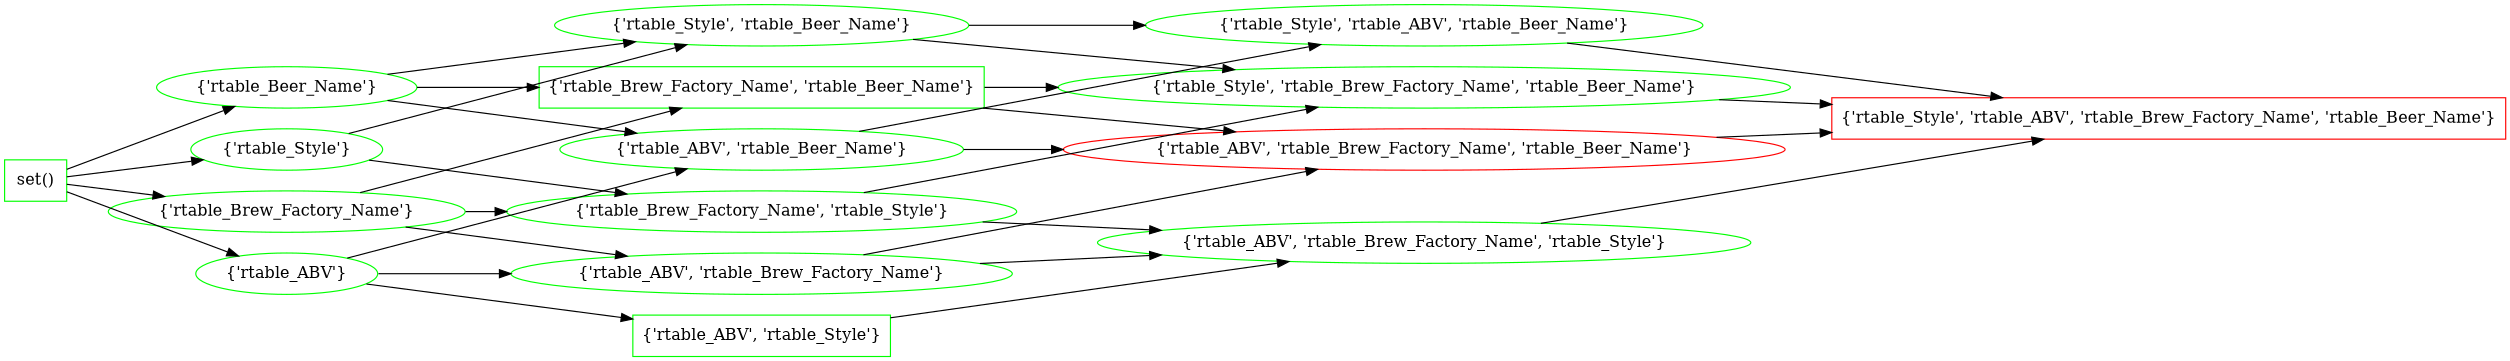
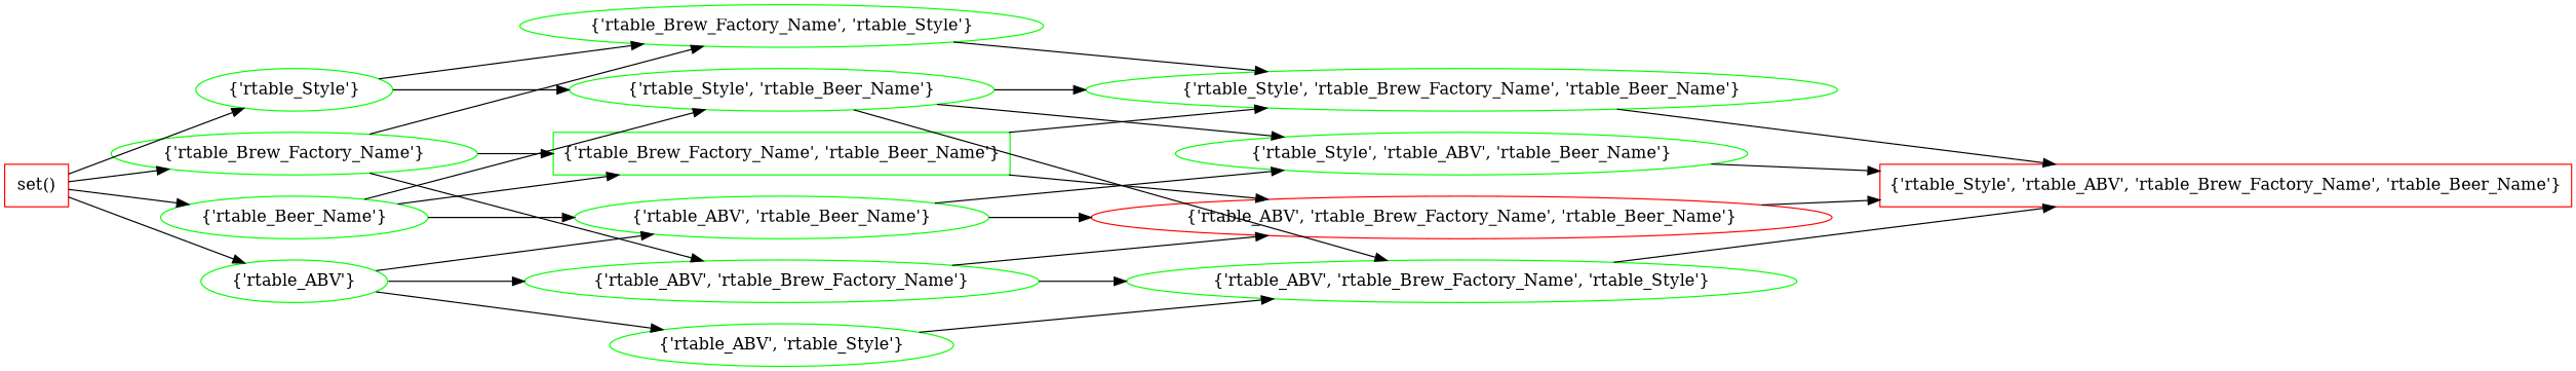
  digraph {
    rankdir=LR
    splines=line
    node [color=green]
    "{'rtable_Style', 'rtable_ABV', 'rtable_Brew_Factory_Name', 'rtable_Beer_Name'}" [color=red shape=box]
-   "set()" [shape=box]
+   "set()" [color=red shape=box]
    "{'rtable_Beer_Name'}"
    "{'rtable_Brew_Factory_Name'}"
    "{'rtable_Style'}"
    "{'rtable_ABV'}"
    "{'rtable_Brew_Factory_Name', 'rtable_Beer_Name'}" [shape=box]
    "{'rtable_Style', 'rtable_Beer_Name'}"
    "{'rtable_ABV', 'rtable_Beer_Name'}"
    "{'rtable_Brew_Factory_Name', 'rtable_Style'}"
    "{'rtable_ABV', 'rtable_Brew_Factory_Name'}"
-   "{'rtable_ABV', 'rtable_Style'}" [shape=box]
+   "{'rtable_ABV', 'rtable_Style'}"
    "{'rtable_Style', 'rtable_Brew_Factory_Name', 'rtable_Beer_Name'}"
    "{'rtable_ABV', 'rtable_Brew_Factory_Name', 'rtable_Beer_Name'}" [color=red]
    "{'rtable_Style', 'rtable_ABV', 'rtable_Beer_Name'}"
    "{'rtable_ABV', 'rtable_Brew_Factory_Name', 'rtable_Style'}"
    "set()" -> "{'rtable_Beer_Name'}"
    "set()" -> "{'rtable_Brew_Factory_Name'}"
    "set()" -> "{'rtable_Style'}"
    "set()" -> "{'rtable_ABV'}"
    "{'rtable_Beer_Name'}" -> "{'rtable_Brew_Factory_Name', 'rtable_Beer_Name'}"
    "{'rtable_Beer_Name'}" -> "{'rtable_Style', 'rtable_Beer_Name'}"
    "{'rtable_Beer_Name'}" -> "{'rtable_ABV', 'rtable_Beer_Name'}"
    "{'rtable_Brew_Factory_Name'}" -> "{'rtable_Brew_Factory_Name', 'rtable_Beer_Name'}"
    "{'rtable_Brew_Factory_Name'}" -> "{'rtable_Brew_Factory_Name', 'rtable_Style'}"
    "{'rtable_Brew_Factory_Name'}" -> "{'rtable_ABV', 'rtable_Brew_Factory_Name'}"
    "{'rtable_Style'}" -> "{'rtable_Style', 'rtable_Beer_Name'}"
    "{'rtable_Style'}" -> "{'rtable_Brew_Factory_Name', 'rtable_Style'}"
    "{'rtable_ABV'}" -> "{'rtable_ABV', 'rtable_Beer_Name'}"
    "{'rtable_ABV'}" -> "{'rtable_ABV', 'rtable_Brew_Factory_Name'}"
    "{'rtable_ABV'}" -> "{'rtable_ABV', 'rtable_Style'}"
    "{'rtable_Brew_Factory_Name', 'rtable_Beer_Name'}" -> "{'rtable_Style', 'rtable_Brew_Factory_Name', 'rtable_Beer_Name'}"
    "{'rtable_Brew_Factory_Name', 'rtable_Beer_Name'}" -> "{'rtable_ABV', 'rtable_Brew_Factory_Name', 'rtable_Beer_Name'}"
    "{'rtable_Style', 'rtable_Beer_Name'}" -> "{'rtable_Style', 'rtable_Brew_Factory_Name', 'rtable_Beer_Name'}"
    "{'rtable_Style', 'rtable_Beer_Name'}" -> "{'rtable_Style', 'rtable_ABV', 'rtable_Beer_Name'}"
    "{'rtable_ABV', 'rtable_Beer_Name'}" -> "{'rtable_ABV', 'rtable_Brew_Factory_Name', 'rtable_Beer_Name'}"
    "{'rtable_ABV', 'rtable_Beer_Name'}" -> "{'rtable_Style', 'rtable_ABV', 'rtable_Beer_Name'}"
    "{'rtable_Brew_Factory_Name', 'rtable_Style'}" -> "{'rtable_Style', 'rtable_Brew_Factory_Name', 'rtable_Beer_Name'}"
-   "{'rtable_Brew_Factory_Name', 'rtable_Style'}" -> "{'rtable_ABV', 'rtable_Brew_Factory_Name', 'rtable_Style'}"
+   "{'rtable_Style', 'rtable_Beer_Name'}" -> "{'rtable_ABV', 'rtable_Brew_Factory_Name', 'rtable_Style'}"
    "{'rtable_ABV', 'rtable_Brew_Factory_Name'}" -> "{'rtable_ABV', 'rtable_Brew_Factory_Name', 'rtable_Beer_Name'}"
    "{'rtable_ABV', 'rtable_Brew_Factory_Name'}" -> "{'rtable_ABV', 'rtable_Brew_Factory_Name', 'rtable_Style'}"
    "{'rtable_ABV', 'rtable_Style'}" -> "{'rtable_ABV', 'rtable_Brew_Factory_Name', 'rtable_Style'}"
    "{'rtable_Style', 'rtable_Brew_Factory_Name', 'rtable_Beer_Name'}" -> "{'rtable_Style', 'rtable_ABV', 'rtable_Brew_Factory_Name', 'rtable_Beer_Name'}"
    "{'rtable_ABV', 'rtable_Brew_Factory_Name', 'rtable_Beer_Name'}" -> "{'rtable_Style', 'rtable_ABV', 'rtable_Brew_Factory_Name', 'rtable_Beer_Name'}"
    "{'rtable_Style', 'rtable_ABV', 'rtable_Beer_Name'}" -> "{'rtable_Style', 'rtable_ABV', 'rtable_Brew_Factory_Name', 'rtable_Beer_Name'}"
    "{'rtable_ABV', 'rtable_Brew_Factory_Name', 'rtable_Style'}" -> "{'rtable_Style', 'rtable_ABV', 'rtable_Brew_Factory_Name', 'rtable_Beer_Name'}"
  }
